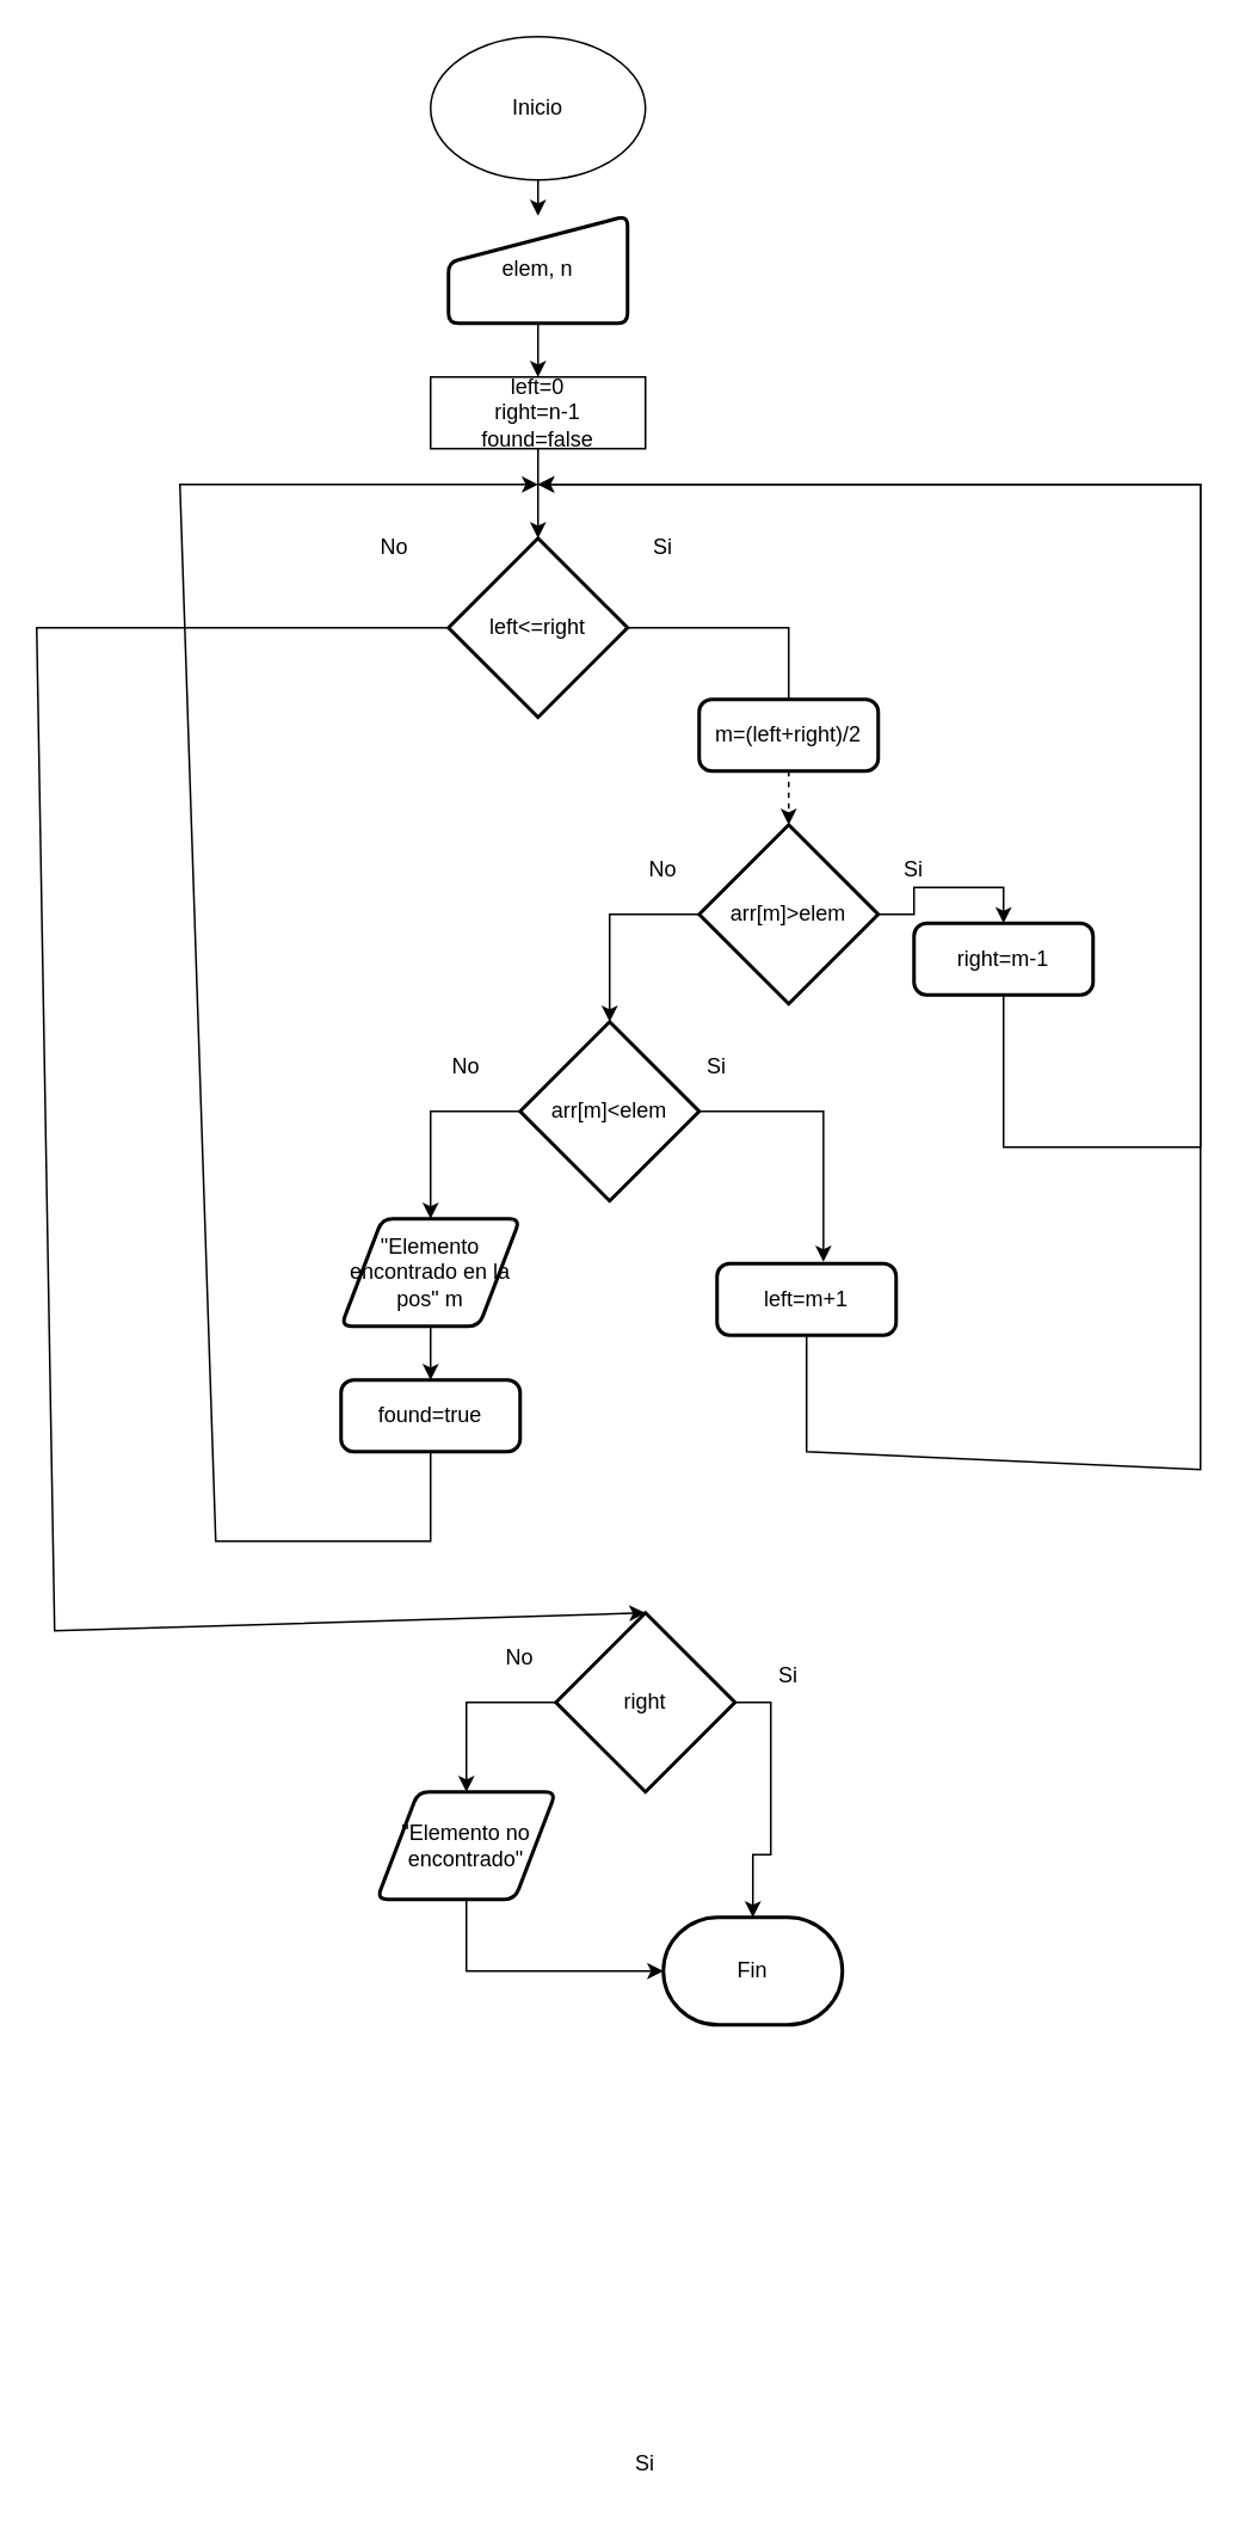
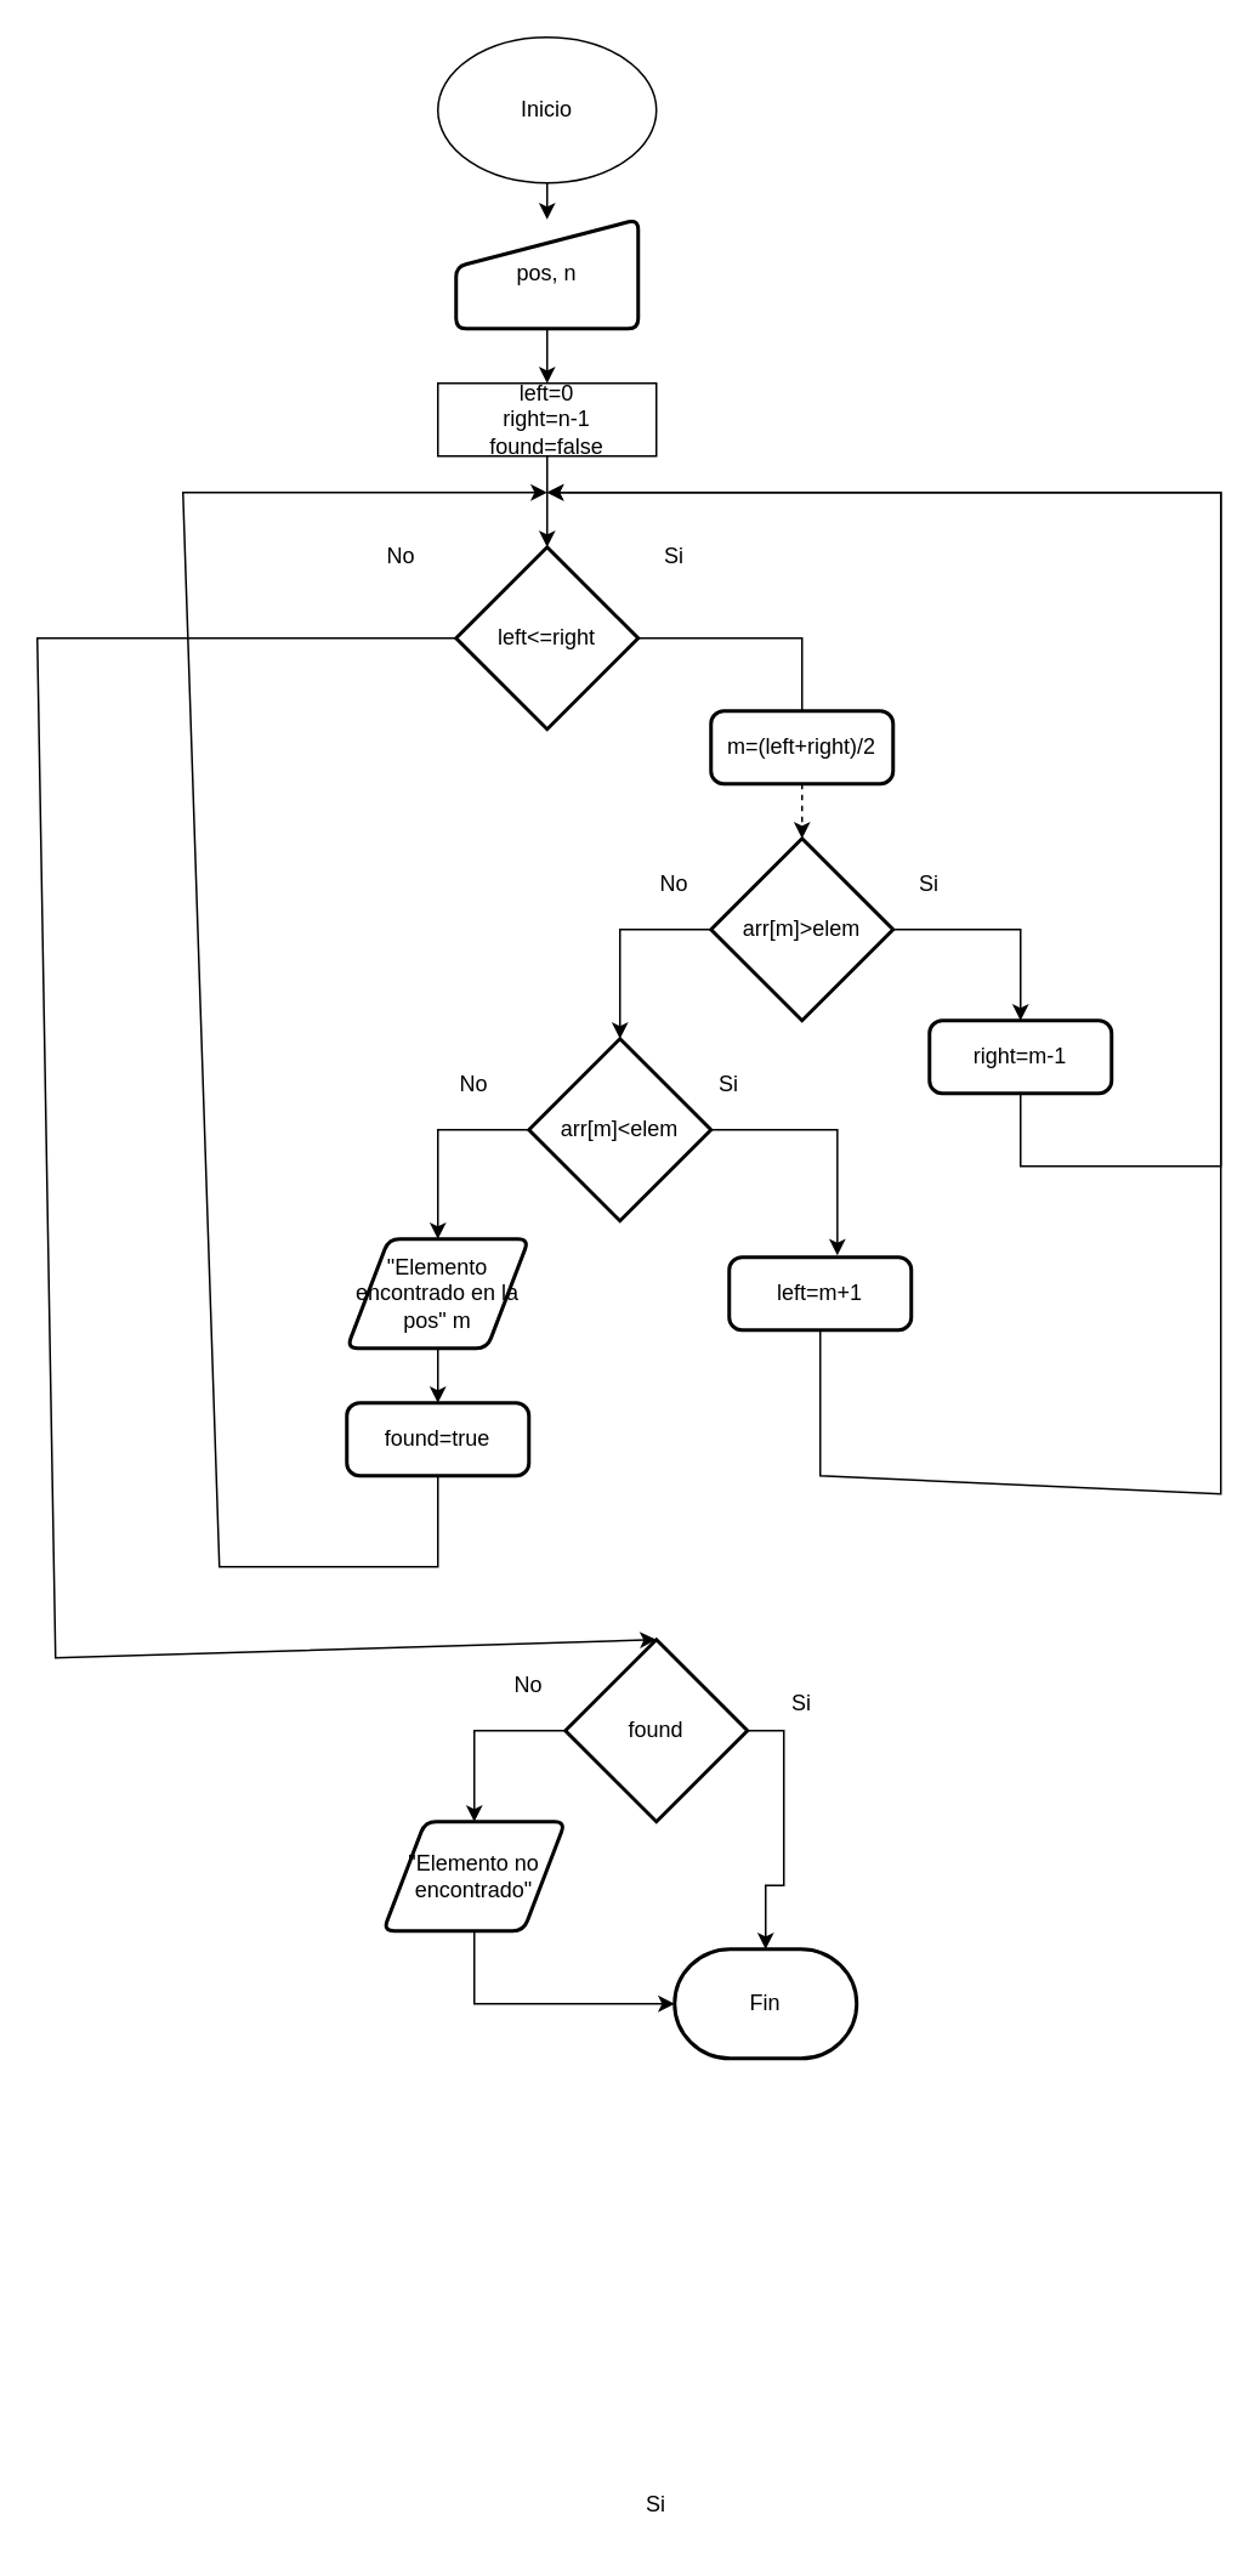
  <mxCell id="0" />
  <mxCell id="1" parent="0" />
  <mxCell id="2" style="edgeStyle=orthogonalEdgeStyle;rounded=0;orthogonalLoop=1;jettySize=auto;html=1;exitX=0.5;exitY=1;exitDx=0;exitDy=0;entryX=0.5;entryY=0;entryDx=0;entryDy=0;" edge="1" parent="1" source="3"><mxGeometry relative="1" as="geometry"><mxPoint x="300" y="120" as="targetPoint" /></mxGeometry></mxCell>
  <mxCell id="3" value="Inicio" style="ellipse;whiteSpace=wrap;html=1;" vertex="1" parent="1"><mxGeometry x="240" y="20" width="120" height="80" as="geometry" /></mxCell>
  <mxCell id="4" value="left=0&lt;div&gt;&lt;/div&gt;&lt;div&gt;right=n-1&lt;/div&gt;&lt;div&gt;found=false&lt;/div&gt;" style="rounded=0;whiteSpace=wrap;html=1;" vertex="1" parent="1"><mxGeometry x="240" y="210" width="120" height="40" as="geometry" /></mxCell>
  <mxCell id="5" style="edgeStyle=orthogonalEdgeStyle;rounded=0;orthogonalLoop=1;jettySize=auto;html=1;exitX=0.5;exitY=1;exitDx=0;exitDy=0;entryX=0.5;entryY=0;entryDx=0;entryDy=0;" edge="1" parent="1" target="4"><mxGeometry relative="1" as="geometry"><mxPoint x="300" y="180" as="sourcePoint" /></mxGeometry></mxCell>
  <mxCell id="6" style="edgeStyle=orthogonalEdgeStyle;rounded=0;orthogonalLoop=1;jettySize=auto;html=1;exitX=1;exitY=0.5;exitDx=0;exitDy=0;exitPerimeter=0;entryX=0.5;entryY=0;entryDx=0;entryDy=0;endArrow=none;" edge="1" parent="1" source="7" target="12"><mxGeometry relative="1" as="geometry" /></mxCell>
  <mxCell id="7" value="left&amp;lt;=right" style="strokeWidth=2;html=1;shape=mxgraph.flowchart.decision;whiteSpace=wrap;" vertex="1" parent="1"><mxGeometry x="250" y="300" width="100" height="100" as="geometry" /></mxCell>
  <mxCell id="8" style="edgeStyle=orthogonalEdgeStyle;rounded=0;orthogonalLoop=1;jettySize=auto;html=1;exitX=0.5;exitY=1;exitDx=0;exitDy=0;entryX=0.5;entryY=0;entryDx=0;entryDy=0;entryPerimeter=0;" edge="1" parent="1" source="4" target="7"><mxGeometry relative="1" as="geometry" /></mxCell>
  <mxCell id="9" value="Si" style="text;html=1;align=center;verticalAlign=middle;whiteSpace=wrap;rounded=0;" vertex="1" parent="1"><mxGeometry x="340" y="290" width="60" height="30" as="geometry" /></mxCell>
- <mxCell id="10" value="elem, n" style="html=1;strokeWidth=2;shape=manualInput;whiteSpace=wrap;rounded=1;size=26;arcSize=11;" vertex="1" parent="1"><mxGeometry x="250" y="120" width="100" height="60" as="geometry" /></mxCell>
+ <mxCell id="10" value="pos, n" style="html=1;strokeWidth=2;shape=manualInput;whiteSpace=wrap;rounded=1;size=26;arcSize=11;" vertex="1" parent="1"><mxGeometry x="250" y="120" width="100" height="60" as="geometry" /></mxCell>
  <mxCell id="11" value="No" style="text;html=1;align=center;verticalAlign=middle;whiteSpace=wrap;rounded=0;" vertex="1" parent="1"><mxGeometry x="190" y="290" width="60" height="30" as="geometry" /></mxCell>
  <mxCell id="12" value="m=(left+right)/2" style="rounded=1;whiteSpace=wrap;html=1;absoluteArcSize=1;arcSize=14;strokeWidth=2;" vertex="1" parent="1"><mxGeometry x="390" y="390" width="100" height="40" as="geometry" /></mxCell>
  <mxCell id="13" style="edgeStyle=orthogonalEdgeStyle;rounded=0;orthogonalLoop=1;jettySize=auto;html=1;exitX=1;exitY=0.5;exitDx=0;exitDy=0;exitPerimeter=0;entryX=0.5;entryY=0;entryDx=0;entryDy=0;" edge="1" parent="1" source="14" target="16"><mxGeometry relative="1" as="geometry" /></mxCell>
  <mxCell id="14" value="arr[m]&amp;gt;elem" style="strokeWidth=2;html=1;shape=mxgraph.flowchart.decision;whiteSpace=wrap;" vertex="1" parent="1"><mxGeometry x="390" y="460" width="100" height="100" as="geometry" /></mxCell>
  <mxCell id="15" style="edgeStyle=orthogonalEdgeStyle;rounded=0;orthogonalLoop=1;jettySize=auto;html=1;exitX=0.5;exitY=1;exitDx=0;exitDy=0;entryX=0.5;entryY=0;entryDx=0;entryDy=0;entryPerimeter=0;dashed=1;" edge="1" parent="1" source="12" target="14"><mxGeometry relative="1" as="geometry" /></mxCell>
- <mxCell id="16" value="right=m-1" style="rounded=1;whiteSpace=wrap;html=1;absoluteArcSize=1;arcSize=14;strokeWidth=2;" vertex="1" parent="1"><mxGeometry x="510" y="515" width="100" height="40" as="geometry" /></mxCell>
+ <mxCell id="16" value="right=m-1" style="rounded=1;whiteSpace=wrap;html=1;absoluteArcSize=1;arcSize=14;strokeWidth=2;" vertex="1" parent="1"><mxGeometry x="510" y="560" width="100" height="40" as="geometry" /></mxCell>
  <mxCell id="17" style="edgeStyle=orthogonalEdgeStyle;rounded=0;orthogonalLoop=1;jettySize=auto;html=1;exitX=0;exitY=0.5;exitDx=0;exitDy=0;exitPerimeter=0;entryX=0.5;entryY=0;entryDx=0;entryDy=0;" edge="1" parent="1" source="18" target="23"><mxGeometry relative="1" as="geometry" /></mxCell>
  <mxCell id="18" value="arr[m]&amp;lt;elem" style="strokeWidth=2;html=1;shape=mxgraph.flowchart.decision;whiteSpace=wrap;" vertex="1" parent="1"><mxGeometry x="290" y="570" width="100" height="100" as="geometry" /></mxCell>
  <mxCell id="19" style="edgeStyle=orthogonalEdgeStyle;rounded=0;orthogonalLoop=1;jettySize=auto;html=1;exitX=0;exitY=0.5;exitDx=0;exitDy=0;exitPerimeter=0;entryX=0.5;entryY=0;entryDx=0;entryDy=0;entryPerimeter=0;" edge="1" parent="1" source="14" target="18"><mxGeometry relative="1" as="geometry" /></mxCell>
- <mxCell id="20" value="left=m+1" style="rounded=1;whiteSpace=wrap;html=1;absoluteArcSize=1;arcSize=14;strokeWidth=2;" vertex="1" parent="1"><mxGeometry x="400" y="705" width="100" height="40" as="geometry" /></mxCell>
+ <mxCell id="20" value="left=m+1" style="rounded=1;whiteSpace=wrap;html=1;absoluteArcSize=1;arcSize=14;strokeWidth=2;" vertex="1" parent="1"><mxGeometry x="400" y="690" width="100" height="40" as="geometry" /></mxCell>
  <mxCell id="21" style="edgeStyle=orthogonalEdgeStyle;rounded=0;orthogonalLoop=1;jettySize=auto;html=1;exitX=1;exitY=0.5;exitDx=0;exitDy=0;exitPerimeter=0;entryX=0.594;entryY=-0.025;entryDx=0;entryDy=0;entryPerimeter=0;" edge="1" parent="1" source="18" target="20"><mxGeometry relative="1" as="geometry" /></mxCell>
  <mxCell id="22" style="edgeStyle=orthogonalEdgeStyle;rounded=0;orthogonalLoop=1;jettySize=auto;html=1;exitX=0.5;exitY=1;exitDx=0;exitDy=0;entryX=0.5;entryY=0;entryDx=0;entryDy=0;" edge="1" parent="1" source="23" target="24"><mxGeometry relative="1" as="geometry" /></mxCell>
  <mxCell id="23" value="&quot;Elemento encontrado en la pos&quot; m" style="shape=parallelogram;html=1;strokeWidth=2;perimeter=parallelogramPerimeter;whiteSpace=wrap;rounded=1;arcSize=12;size=0.23;" vertex="1" parent="1"><mxGeometry x="190" y="680" width="100" height="60" as="geometry" /></mxCell>
  <mxCell id="24" value="found=true" style="rounded=1;whiteSpace=wrap;html=1;absoluteArcSize=1;arcSize=14;strokeWidth=2;" vertex="1" parent="1"><mxGeometry x="190" y="770" width="100" height="40" as="geometry" /></mxCell>
  <mxCell id="25" value="" style="endArrow=classic;html=1;rounded=0;exitX=0.5;exitY=1;exitDx=0;exitDy=0;" edge="1" parent="1" source="24"><mxGeometry width="50" height="50" relative="1" as="geometry"><mxPoint x="340" y="850" as="sourcePoint" /><mxPoint x="300" y="270" as="targetPoint" /><Array as="points"><mxPoint x="240" y="860" /><mxPoint x="120" y="860" /><mxPoint x="100" y="270" /></Array></mxGeometry></mxCell>
  <mxCell id="26" value="" style="endArrow=classic;html=1;rounded=0;exitX=0.5;exitY=1;exitDx=0;exitDy=0;" edge="1" parent="1" source="16"><mxGeometry width="50" height="50" relative="1" as="geometry"><mxPoint x="610" y="660" as="sourcePoint" /><mxPoint x="300" y="270" as="targetPoint" /><Array as="points"><mxPoint x="560" y="640" /><mxPoint x="670" y="640" /><mxPoint x="670" y="270" /></Array></mxGeometry></mxCell>
  <mxCell id="27" value="" style="endArrow=classic;html=1;rounded=0;exitX=0.5;exitY=1;exitDx=0;exitDy=0;" edge="1" parent="1" source="20"><mxGeometry width="50" height="50" relative="1" as="geometry"><mxPoint x="500" y="820" as="sourcePoint" /><mxPoint x="300" y="270" as="targetPoint" /><Array as="points"><mxPoint x="450" y="810" /><mxPoint x="670" y="820" /><mxPoint x="670" y="270" /></Array></mxGeometry></mxCell>
  <mxCell id="28" style="edgeStyle=orthogonalEdgeStyle;rounded=0;orthogonalLoop=1;jettySize=auto;html=1;exitX=0;exitY=0.5;exitDx=0;exitDy=0;exitPerimeter=0;entryX=0.5;entryY=0;entryDx=0;entryDy=0;" edge="1" parent="1" source="29" target="35"><mxGeometry relative="1" as="geometry" /></mxCell>
- <mxCell id="29" value="right" style="strokeWidth=2;html=1;shape=mxgraph.flowchart.decision;whiteSpace=wrap;" vertex="1" parent="1"><mxGeometry x="310" y="900" width="100" height="100" as="geometry" /></mxCell>
+ <mxCell id="29" value="found" style="strokeWidth=2;html=1;shape=mxgraph.flowchart.decision;whiteSpace=wrap;" vertex="1" parent="1"><mxGeometry x="310" y="900" width="100" height="100" as="geometry" /></mxCell>
  <mxCell id="30" value="" style="endArrow=classic;html=1;rounded=0;exitX=0;exitY=0.5;exitDx=0;exitDy=0;exitPerimeter=0;entryX=0.5;entryY=0;entryDx=0;entryDy=0;entryPerimeter=0;" edge="1" parent="1" source="7" target="29"><mxGeometry width="50" height="50" relative="1" as="geometry"><mxPoint x="220" y="450" as="sourcePoint" /><mxPoint x="270" y="400" as="targetPoint" /><Array as="points"><mxPoint x="20" y="350" /><mxPoint x="30" y="910" /></Array></mxGeometry></mxCell>
  <mxCell id="31" value="Si" style="text;html=1;align=center;verticalAlign=middle;whiteSpace=wrap;rounded=0;" vertex="1" parent="1"><mxGeometry x="480" y="470" width="60" height="30" as="geometry" /></mxCell>
  <mxCell id="32" value="Si" style="text;html=1;align=center;verticalAlign=middle;whiteSpace=wrap;rounded=0;" vertex="1" parent="1"><mxGeometry x="370" y="580" width="60" height="30" as="geometry" /></mxCell>
  <mxCell id="33" value="No" style="text;html=1;align=center;verticalAlign=middle;whiteSpace=wrap;rounded=0;" vertex="1" parent="1"><mxGeometry x="340" y="470" width="60" height="30" as="geometry" /></mxCell>
  <mxCell id="34" value="No" style="text;html=1;align=center;verticalAlign=middle;whiteSpace=wrap;rounded=0;" vertex="1" parent="1"><mxGeometry x="230" y="580" width="60" height="30" as="geometry" /></mxCell>
  <mxCell id="35" value="&quot;Elemento no encontrado&quot;" style="shape=parallelogram;html=1;strokeWidth=2;perimeter=parallelogramPerimeter;whiteSpace=wrap;rounded=1;arcSize=12;size=0.23;" vertex="1" parent="1"><mxGeometry x="210" y="1000" width="100" height="60" as="geometry" /></mxCell>
  <mxCell id="36" value="Fin" style="strokeWidth=2;html=1;shape=mxgraph.flowchart.terminator;whiteSpace=wrap;" vertex="1" parent="1"><mxGeometry x="370" y="1070" width="100" height="60" as="geometry" /></mxCell>
  <mxCell id="37" style="edgeStyle=orthogonalEdgeStyle;rounded=0;orthogonalLoop=1;jettySize=auto;html=1;exitX=0.5;exitY=1;exitDx=0;exitDy=0;entryX=0;entryY=0.5;entryDx=0;entryDy=0;entryPerimeter=0;" edge="1" parent="1" source="35" target="36"><mxGeometry relative="1" as="geometry" /></mxCell>
  <mxCell id="38" style="edgeStyle=orthogonalEdgeStyle;rounded=0;orthogonalLoop=1;jettySize=auto;html=1;exitX=1;exitY=0.5;exitDx=0;exitDy=0;exitPerimeter=0;entryX=0.5;entryY=0;entryDx=0;entryDy=0;entryPerimeter=0;" edge="1" parent="1" source="29" target="36"><mxGeometry relative="1" as="geometry" /></mxCell>
  <mxCell id="39" value="Si" style="text;html=1;align=center;verticalAlign=middle;whiteSpace=wrap;rounded=0;" vertex="1" parent="1"><mxGeometry x="410" y="920" width="60" height="30" as="geometry" /></mxCell>
  <mxCell id="40" value="Si" style="text;html=1;align=center;verticalAlign=middle;whiteSpace=wrap;rounded=0;" vertex="1" parent="1"><mxGeometry x="330" y="1360" width="60" height="30" as="geometry" /></mxCell>
  <mxCell id="41" value="No" style="text;html=1;align=center;verticalAlign=middle;whiteSpace=wrap;rounded=0;" vertex="1" parent="1"><mxGeometry x="260" y="910" width="60" height="30" as="geometry" /></mxCell>
